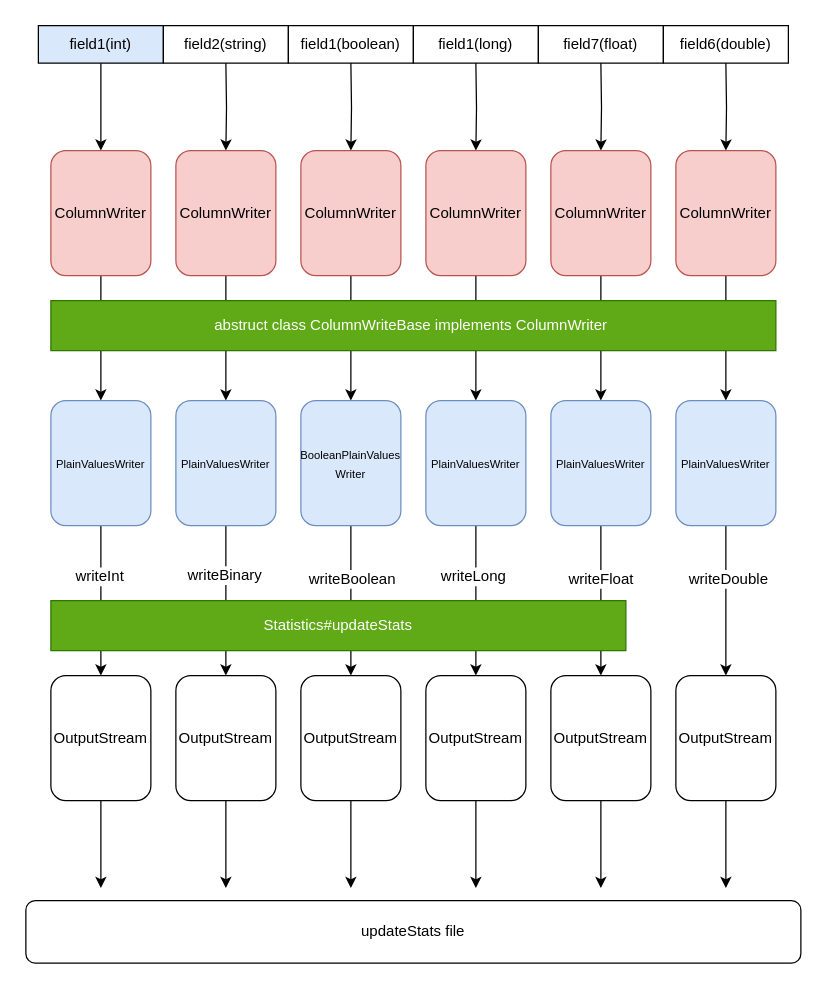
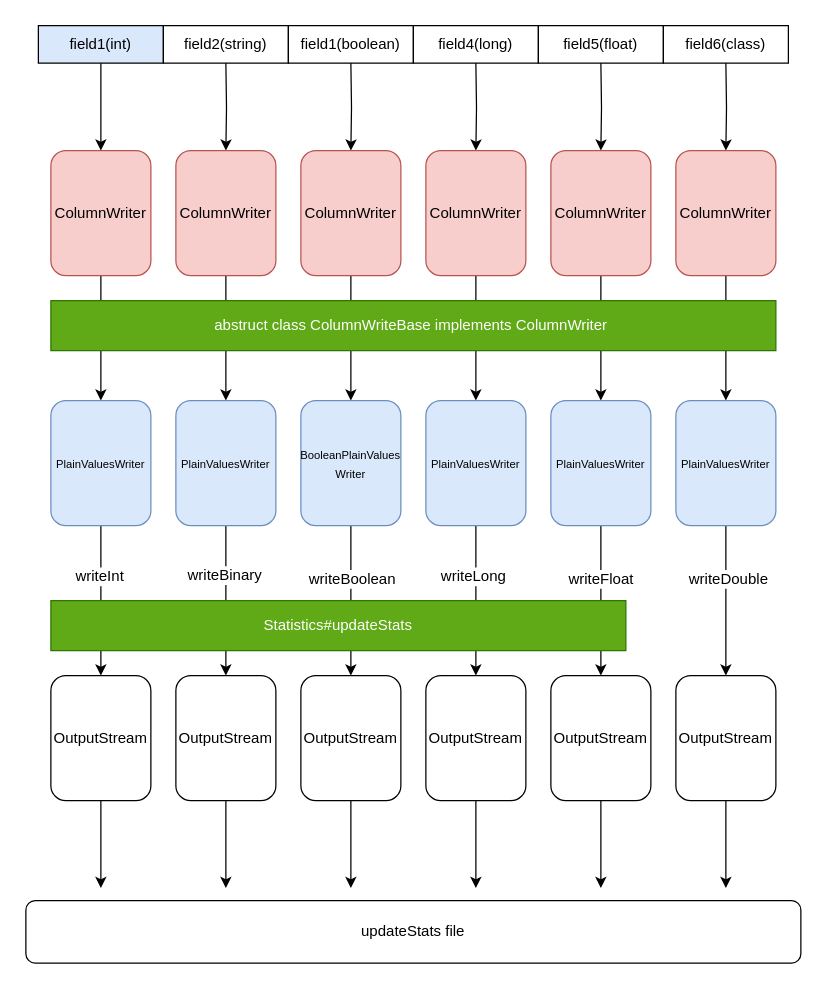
  <mxCell id="0" />
  <mxCell id="1" parent="0" />
  <mxCell id="2" style="edgeStyle=orthogonalEdgeStyle;rounded=0;orthogonalLoop=1;jettySize=auto;html=1;entryX=0.5;entryY=0;entryDx=0;entryDy=0;" edge="1" parent="1" source="3" target="10"><mxGeometry relative="1" as="geometry" /></mxCell>
  <mxCell id="3" value="field1(int)" style="rounded=0;whiteSpace=wrap;html=1;fillColor=#dae8fc;" vertex="1" parent="1"><mxGeometry x="30" y="20" width="100" height="30" as="geometry" /></mxCell>
  <mxCell id="4" value="field2(string)" style="rounded=0;whiteSpace=wrap;html=1;" vertex="1" parent="1"><mxGeometry x="130" y="20" width="100" height="30" as="geometry" /></mxCell>
  <mxCell id="5" value="field1(boolean)" style="rounded=0;whiteSpace=wrap;html=1;" vertex="1" parent="1"><mxGeometry x="230" y="20" width="100" height="30" as="geometry" /></mxCell>
- <mxCell id="6" value="field1(long)" style="rounded=0;whiteSpace=wrap;html=1;" vertex="1" parent="1"><mxGeometry x="330" y="20" width="100" height="30" as="geometry" /></mxCell>
- <mxCell id="7" value="field7(float)" style="rounded=0;whiteSpace=wrap;html=1;" vertex="1" parent="1"><mxGeometry x="430" y="20" width="100" height="30" as="geometry" /></mxCell>
- <mxCell id="8" value="field6(double)" style="rounded=0;whiteSpace=wrap;html=1;" vertex="1" parent="1"><mxGeometry x="530" y="20" width="100" height="30" as="geometry" /></mxCell>
+ <mxCell id="6" value="field4(long)" style="rounded=0;whiteSpace=wrap;html=1;" vertex="1" parent="1"><mxGeometry x="330" y="20" width="100" height="30" as="geometry" /></mxCell>
+ <mxCell id="7" value="field5(float)" style="rounded=0;whiteSpace=wrap;html=1;" vertex="1" parent="1"><mxGeometry x="430" y="20" width="100" height="30" as="geometry" /></mxCell>
+ <mxCell id="8" value="field6(class)" style="rounded=0;whiteSpace=wrap;html=1;" vertex="1" parent="1"><mxGeometry x="530" y="20" width="100" height="30" as="geometry" /></mxCell>
  <mxCell id="9" style="edgeStyle=orthogonalEdgeStyle;rounded=0;orthogonalLoop=1;jettySize=auto;html=1;" edge="1" parent="1" source="10"><mxGeometry relative="1" as="geometry"><mxPoint x="80" y="320" as="targetPoint" /></mxGeometry></mxCell>
  <mxCell id="10" value="ColumnWriter" style="rounded=1;whiteSpace=wrap;html=1;fillColor=#f8cecc;strokeColor=#b85450;" vertex="1" parent="1"><mxGeometry x="40" y="120" width="80" height="100" as="geometry" /></mxCell>
  <mxCell id="11" style="edgeStyle=orthogonalEdgeStyle;rounded=0;orthogonalLoop=1;jettySize=auto;html=1;entryX=0.5;entryY=0;entryDx=0;entryDy=0;" edge="1" parent="1" target="13"><mxGeometry relative="1" as="geometry"><mxPoint x="180" y="50" as="sourcePoint" /></mxGeometry></mxCell>
  <mxCell id="12" style="edgeStyle=orthogonalEdgeStyle;rounded=0;orthogonalLoop=1;jettySize=auto;html=1;" edge="1" parent="1" source="13"><mxGeometry relative="1" as="geometry"><mxPoint x="180" y="320" as="targetPoint" /></mxGeometry></mxCell>
  <mxCell id="13" value="ColumnWriter" style="rounded=1;whiteSpace=wrap;html=1;fillColor=#f8cecc;strokeColor=#b85450;" vertex="1" parent="1"><mxGeometry x="140" y="120" width="80" height="100" as="geometry" /></mxCell>
  <mxCell id="14" style="edgeStyle=orthogonalEdgeStyle;rounded=0;orthogonalLoop=1;jettySize=auto;html=1;entryX=0.5;entryY=0;entryDx=0;entryDy=0;" edge="1" parent="1" target="16"><mxGeometry relative="1" as="geometry"><mxPoint x="280" y="50" as="sourcePoint" /></mxGeometry></mxCell>
  <mxCell id="15" style="edgeStyle=orthogonalEdgeStyle;rounded=0;orthogonalLoop=1;jettySize=auto;html=1;" edge="1" parent="1" source="16"><mxGeometry relative="1" as="geometry"><mxPoint x="280" y="320" as="targetPoint" /></mxGeometry></mxCell>
  <mxCell id="16" value="ColumnWriter" style="rounded=1;whiteSpace=wrap;html=1;fillColor=#f8cecc;strokeColor=#b85450;" vertex="1" parent="1"><mxGeometry x="240" y="120" width="80" height="100" as="geometry" /></mxCell>
  <mxCell id="17" style="edgeStyle=orthogonalEdgeStyle;rounded=0;orthogonalLoop=1;jettySize=auto;html=1;entryX=0.5;entryY=0;entryDx=0;entryDy=0;" edge="1" parent="1" target="19"><mxGeometry relative="1" as="geometry"><mxPoint x="380" y="50" as="sourcePoint" /></mxGeometry></mxCell>
  <mxCell id="18" style="edgeStyle=orthogonalEdgeStyle;rounded=0;orthogonalLoop=1;jettySize=auto;html=1;" edge="1" parent="1" source="19"><mxGeometry relative="1" as="geometry"><mxPoint x="380" y="320" as="targetPoint" /></mxGeometry></mxCell>
  <mxCell id="19" value="ColumnWriter" style="rounded=1;whiteSpace=wrap;html=1;fillColor=#f8cecc;strokeColor=#b85450;" vertex="1" parent="1"><mxGeometry x="340" y="120" width="80" height="100" as="geometry" /></mxCell>
  <mxCell id="20" style="edgeStyle=orthogonalEdgeStyle;rounded=0;orthogonalLoop=1;jettySize=auto;html=1;entryX=0.5;entryY=0;entryDx=0;entryDy=0;" edge="1" parent="1" target="22"><mxGeometry relative="1" as="geometry"><mxPoint x="480" y="50" as="sourcePoint" /></mxGeometry></mxCell>
  <mxCell id="21" style="edgeStyle=orthogonalEdgeStyle;rounded=0;orthogonalLoop=1;jettySize=auto;html=1;" edge="1" parent="1" source="22"><mxGeometry relative="1" as="geometry"><mxPoint x="480" y="320" as="targetPoint" /></mxGeometry></mxCell>
  <mxCell id="22" value="ColumnWriter" style="rounded=1;whiteSpace=wrap;html=1;fillColor=#f8cecc;strokeColor=#b85450;" vertex="1" parent="1"><mxGeometry x="440" y="120" width="80" height="100" as="geometry" /></mxCell>
  <mxCell id="23" style="edgeStyle=orthogonalEdgeStyle;rounded=0;orthogonalLoop=1;jettySize=auto;html=1;entryX=0.5;entryY=0;entryDx=0;entryDy=0;" edge="1" parent="1" target="25"><mxGeometry relative="1" as="geometry"><mxPoint x="580" y="50" as="sourcePoint" /></mxGeometry></mxCell>
  <mxCell id="24" style="edgeStyle=orthogonalEdgeStyle;rounded=0;orthogonalLoop=1;jettySize=auto;html=1;" edge="1" parent="1" source="25"><mxGeometry relative="1" as="geometry"><mxPoint x="580" y="320" as="targetPoint" /></mxGeometry></mxCell>
  <mxCell id="25" value="ColumnWriter" style="rounded=1;whiteSpace=wrap;html=1;fillColor=#f8cecc;strokeColor=#b85450;" vertex="1" parent="1"><mxGeometry x="540" y="120" width="80" height="100" as="geometry" /></mxCell>
  <mxCell id="26" style="edgeStyle=orthogonalEdgeStyle;rounded=0;orthogonalLoop=1;jettySize=auto;html=1;entryX=0.5;entryY=0;entryDx=0;entryDy=0;" edge="1" parent="1" source="28" target="45"><mxGeometry relative="1" as="geometry"><mxPoint x="80" y="520" as="targetPoint" /></mxGeometry></mxCell>
  <mxCell id="27" value="writeInt" style="text;html=1;align=center;verticalAlign=middle;resizable=0;points=[];labelBackgroundColor=#ffffff;" vertex="1" connectable="0" parent="26"><mxGeometry x="-0.12" y="-2" relative="1" as="geometry"><mxPoint x="0.5" y="-13" as="offset" /></mxGeometry></mxCell>
  <mxCell id="28" value="&lt;font style=&quot;font-size: 9px&quot;&gt;PlainValuesWriter&lt;/font&gt;" style="rounded=1;whiteSpace=wrap;html=1;fillColor=#dae8fc;strokeColor=#6c8ebf;" vertex="1" parent="1"><mxGeometry x="40" y="320" width="80" height="100" as="geometry" /></mxCell>
  <mxCell id="29" style="edgeStyle=orthogonalEdgeStyle;rounded=0;orthogonalLoop=1;jettySize=auto;html=1;entryX=0.5;entryY=0;entryDx=0;entryDy=0;" edge="1" parent="1" source="31" target="47"><mxGeometry relative="1" as="geometry"><mxPoint x="180" y="520" as="targetPoint" /></mxGeometry></mxCell>
  <mxCell id="30" value="writeBinary" style="text;html=1;align=center;verticalAlign=middle;resizable=0;points=[];labelBackgroundColor=#ffffff;" vertex="1" connectable="0" parent="29"><mxGeometry x="-0.14" y="-2" relative="1" as="geometry"><mxPoint x="0.5" y="-13" as="offset" /></mxGeometry></mxCell>
  <mxCell id="31" value="&lt;span style=&quot;font-size: 9px&quot;&gt;PlainValuesWriter&lt;/span&gt;" style="rounded=1;whiteSpace=wrap;html=1;fillColor=#dae8fc;strokeColor=#6c8ebf;" vertex="1" parent="1"><mxGeometry x="140" y="320" width="80" height="100" as="geometry" /></mxCell>
  <mxCell id="32" style="edgeStyle=orthogonalEdgeStyle;rounded=0;orthogonalLoop=1;jettySize=auto;html=1;entryX=0.5;entryY=0;entryDx=0;entryDy=0;" edge="1" parent="1" source="34" target="49"><mxGeometry relative="1" as="geometry"><mxPoint x="280" y="530" as="targetPoint" /></mxGeometry></mxCell>
  <mxCell id="33" value="writeBoolean" style="text;html=1;align=center;verticalAlign=middle;resizable=0;points=[];labelBackgroundColor=#ffffff;" vertex="1" connectable="0" parent="32"><mxGeometry x="-0.08" relative="1" as="geometry"><mxPoint x="0.5" y="-13" as="offset" /></mxGeometry></mxCell>
  <mxCell id="34" value="&lt;font style=&quot;font-size: 9px&quot;&gt;BooleanPlainValues&lt;br&gt;Writer&lt;/font&gt;" style="rounded=1;whiteSpace=wrap;html=1;fillColor=#dae8fc;strokeColor=#6c8ebf;" vertex="1" parent="1"><mxGeometry x="240" y="320" width="80" height="100" as="geometry" /></mxCell>
  <mxCell id="35" style="edgeStyle=orthogonalEdgeStyle;rounded=0;orthogonalLoop=1;jettySize=auto;html=1;entryX=0.5;entryY=0;entryDx=0;entryDy=0;" edge="1" parent="1" source="37" target="51"><mxGeometry relative="1" as="geometry"><mxPoint x="380" y="520" as="targetPoint" /></mxGeometry></mxCell>
  <mxCell id="36" value="writeLong" style="text;html=1;align=center;verticalAlign=middle;resizable=0;points=[];labelBackgroundColor=#ffffff;" vertex="1" connectable="0" parent="35"><mxGeometry x="-0.12" y="-3" relative="1" as="geometry"><mxPoint x="0.5" y="-13" as="offset" /></mxGeometry></mxCell>
  <mxCell id="37" value="&lt;span style=&quot;font-size: 9px&quot;&gt;PlainValuesWriter&lt;/span&gt;" style="rounded=1;whiteSpace=wrap;html=1;fillColor=#dae8fc;strokeColor=#6c8ebf;" vertex="1" parent="1"><mxGeometry x="340" y="320" width="80" height="100" as="geometry" /></mxCell>
  <mxCell id="38" style="edgeStyle=orthogonalEdgeStyle;rounded=0;orthogonalLoop=1;jettySize=auto;html=1;entryX=0.5;entryY=0;entryDx=0;entryDy=0;" edge="1" parent="1" source="40" target="53"><mxGeometry relative="1" as="geometry"><mxPoint x="480" y="520" as="targetPoint" /></mxGeometry></mxCell>
  <mxCell id="39" value="writeFloat" style="text;html=1;align=center;verticalAlign=middle;resizable=0;points=[];labelBackgroundColor=#ffffff;" vertex="1" connectable="0" parent="38"><mxGeometry x="-0.08" y="-1" relative="1" as="geometry"><mxPoint x="0.5" y="-13" as="offset" /></mxGeometry></mxCell>
  <mxCell id="40" value="&lt;span style=&quot;font-size: 9px&quot;&gt;PlainValuesWriter&lt;/span&gt;" style="rounded=1;whiteSpace=wrap;html=1;fillColor=#dae8fc;strokeColor=#6c8ebf;" vertex="1" parent="1"><mxGeometry x="440" y="320" width="80" height="100" as="geometry" /></mxCell>
  <mxCell id="41" style="edgeStyle=orthogonalEdgeStyle;rounded=0;orthogonalLoop=1;jettySize=auto;html=1;entryX=0.5;entryY=0;entryDx=0;entryDy=0;" edge="1" parent="1" source="43" target="55"><mxGeometry relative="1" as="geometry"><mxPoint x="580" y="520" as="targetPoint" /></mxGeometry></mxCell>
  <mxCell id="42" value="writeDouble" style="text;html=1;align=center;verticalAlign=middle;resizable=0;points=[];labelBackgroundColor=#ffffff;" vertex="1" connectable="0" parent="41"><mxGeometry x="-0.08" y="1" relative="1" as="geometry"><mxPoint x="0.5" y="-13" as="offset" /></mxGeometry></mxCell>
  <mxCell id="43" value="&lt;span style=&quot;font-size: 9px&quot;&gt;PlainValuesWriter&lt;/span&gt;" style="rounded=1;whiteSpace=wrap;html=1;fillColor=#dae8fc;strokeColor=#6c8ebf;" vertex="1" parent="1"><mxGeometry x="540" y="320" width="80" height="100" as="geometry" /></mxCell>
  <mxCell id="44" style="edgeStyle=orthogonalEdgeStyle;rounded=0;orthogonalLoop=1;jettySize=auto;html=1;" edge="1" parent="1" source="45"><mxGeometry relative="1" as="geometry"><mxPoint x="80" y="710" as="targetPoint" /></mxGeometry></mxCell>
  <mxCell id="45" value="OutputStream" style="rounded=1;whiteSpace=wrap;html=1;" vertex="1" parent="1"><mxGeometry x="40" y="540" width="80" height="100" as="geometry" /></mxCell>
  <mxCell id="46" style="edgeStyle=orthogonalEdgeStyle;rounded=0;orthogonalLoop=1;jettySize=auto;html=1;" edge="1" parent="1" source="47"><mxGeometry relative="1" as="geometry"><mxPoint x="180" y="710" as="targetPoint" /></mxGeometry></mxCell>
  <mxCell id="47" value="OutputStream" style="rounded=1;whiteSpace=wrap;html=1;" vertex="1" parent="1"><mxGeometry x="140" y="540" width="80" height="100" as="geometry" /></mxCell>
  <mxCell id="48" style="edgeStyle=orthogonalEdgeStyle;rounded=0;orthogonalLoop=1;jettySize=auto;html=1;" edge="1" parent="1" source="49"><mxGeometry relative="1" as="geometry"><mxPoint x="280" y="710" as="targetPoint" /></mxGeometry></mxCell>
  <mxCell id="49" value="OutputStream" style="rounded=1;whiteSpace=wrap;html=1;" vertex="1" parent="1"><mxGeometry x="240" y="540" width="80" height="100" as="geometry" /></mxCell>
  <mxCell id="50" style="edgeStyle=orthogonalEdgeStyle;rounded=0;orthogonalLoop=1;jettySize=auto;html=1;" edge="1" parent="1" source="51"><mxGeometry relative="1" as="geometry"><mxPoint x="380" y="710" as="targetPoint" /></mxGeometry></mxCell>
  <mxCell id="51" value="OutputStream" style="rounded=1;whiteSpace=wrap;html=1;" vertex="1" parent="1"><mxGeometry x="340" y="540" width="80" height="100" as="geometry" /></mxCell>
  <mxCell id="52" style="edgeStyle=orthogonalEdgeStyle;rounded=0;orthogonalLoop=1;jettySize=auto;html=1;" edge="1" parent="1" source="53"><mxGeometry relative="1" as="geometry"><mxPoint x="480" y="710" as="targetPoint" /></mxGeometry></mxCell>
  <mxCell id="53" value="OutputStream" style="rounded=1;whiteSpace=wrap;html=1;" vertex="1" parent="1"><mxGeometry x="440" y="540" width="80" height="100" as="geometry" /></mxCell>
  <mxCell id="54" style="edgeStyle=orthogonalEdgeStyle;rounded=0;orthogonalLoop=1;jettySize=auto;html=1;" edge="1" parent="1" source="55"><mxGeometry relative="1" as="geometry"><mxPoint x="580" y="710" as="targetPoint" /></mxGeometry></mxCell>
  <mxCell id="55" value="OutputStream" style="rounded=1;whiteSpace=wrap;html=1;" vertex="1" parent="1"><mxGeometry x="540" y="540" width="80" height="100" as="geometry" /></mxCell>
  <mxCell id="56" value="updateStats file" style="rounded=1;whiteSpace=wrap;html=1;" vertex="1" parent="1"><mxGeometry x="20" y="720" width="620" height="50" as="geometry" /></mxCell>
  <mxCell id="57" value="abstruct class ColumnWriteBase implements ColumnWriter&amp;nbsp;" style="rounded=0;whiteSpace=wrap;html=1;fillColor=#60a917;strokeColor=#2D7600;fontColor=#ffffff;" vertex="1" parent="1"><mxGeometry x="40" y="240" width="580" height="40" as="geometry" /></mxCell>
  <mxCell id="58" value="Statistics#updateStats" style="rounded=0;whiteSpace=wrap;html=1;fillColor=#60a917;strokeColor=#2D7600;fontColor=#ffffff;" vertex="1" parent="1"><mxGeometry x="40" y="480" width="460" height="40" as="geometry" /></mxCell>
